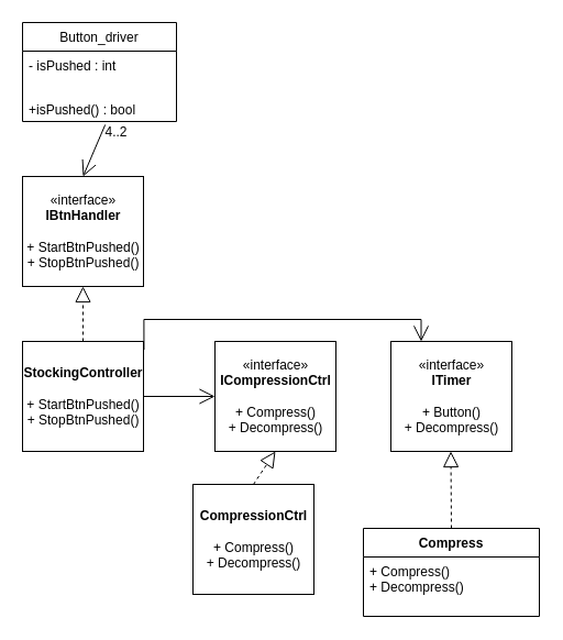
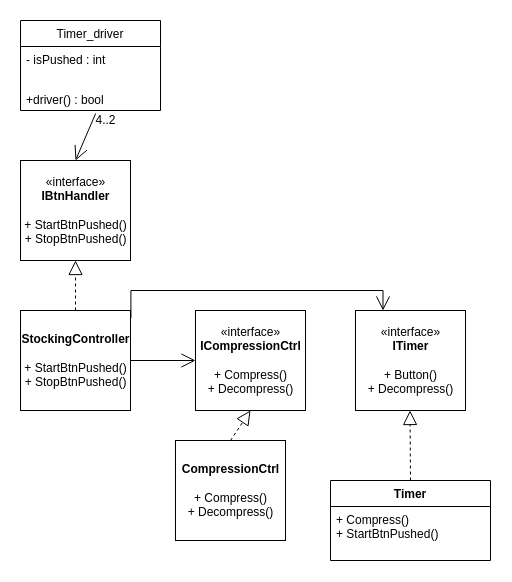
  <mxCell id="0" />
  <mxCell id="1" parent="0" />
  <mxCell id="2" value="«interface»&lt;br&gt;&lt;b&gt;IBtnHandler&lt;/b&gt;&lt;br&gt;&lt;br&gt;+ StartBtnPushed()&lt;br&gt;+ StopBtnPushed()" style="html=1;" parent="1" vertex="1"><mxGeometry x="20" y="160" width="110" height="100" as="geometry" /></mxCell>
  <mxCell id="3" value="&lt;b&gt;StockingController&lt;/b&gt;&lt;br&gt;&lt;br&gt;+ StartBtnPushed()&lt;br&gt;+ StopBtnPushed()" style="html=1;" parent="1" vertex="1"><mxGeometry x="20" y="310" width="110" height="100" as="geometry" /></mxCell>
  <mxCell id="4" value="«interface»&lt;br&gt;&lt;b&gt;ICompressionCtrl&lt;/b&gt;&lt;br&gt;&lt;br&gt;+ Compress()&lt;br&gt;+ Decompress()" style="html=1;" parent="1" vertex="1"><mxGeometry x="195" y="310" width="110" height="100" as="geometry" /></mxCell>
  <mxCell id="5" value="" style="endArrow=open;endFill=1;endSize=12;html=1;rounded=0;entryX=0;entryY=0.5;entryDx=0;entryDy=0;exitX=1;exitY=0.5;exitDx=0;exitDy=0;" parent="1" source="3" target="4" edge="1"><mxGeometry width="160" relative="1" as="geometry"><mxPoint x="65" y="550" as="sourcePoint" /><mxPoint x="225" y="550" as="targetPoint" /></mxGeometry></mxCell>
  <mxCell id="6" value="" style="endArrow=block;dashed=1;endFill=0;endSize=12;html=1;rounded=0;entryX=0.5;entryY=1;entryDx=0;entryDy=0;exitX=0.5;exitY=0;exitDx=0;exitDy=0;" parent="1" source="3" target="2" edge="1"><mxGeometry width="160" relative="1" as="geometry"><mxPoint x="95" y="520" as="sourcePoint" /><mxPoint x="255" y="520" as="targetPoint" /></mxGeometry></mxCell>
  <mxCell id="7" value="&lt;b&gt;CompressionCtrl&lt;/b&gt;&lt;br&gt;&lt;br&gt;+ Compress()&lt;br&gt;+ Decompress()" style="html=1;" parent="1" vertex="1"><mxGeometry x="175" y="440" width="110" height="100" as="geometry" /></mxCell>
  <mxCell id="8" value="" style="endArrow=block;dashed=1;endFill=0;endSize=12;html=1;rounded=0;entryX=0.5;entryY=1;entryDx=0;entryDy=0;exitX=0.5;exitY=0;exitDx=0;exitDy=0;" parent="1" source="7" target="4" edge="1"><mxGeometry width="160" relative="1" as="geometry"><mxPoint x="249.5" y="460" as="sourcePoint" /><mxPoint x="249.5" y="410" as="targetPoint" /></mxGeometry></mxCell>
- <mxCell id="9" value="Compress&#10;" style="swimlane;fontStyle=1;align=center;verticalAlign=top;childLayout=stackLayout;horizontal=1;startSize=26;horizontalStack=0;resizeParent=1;resizeParentMax=0;resizeLast=0;collapsible=1;marginBottom=0;" vertex="1" parent="1"><mxGeometry x="330" y="480" width="160" height="80" as="geometry" /></mxCell>
- <mxCell id="10" value="+ Compress()&#10;+ Decompress()" style="text;strokeColor=none;fillColor=none;align=left;verticalAlign=top;spacingLeft=4;spacingRight=4;overflow=hidden;rotatable=0;points=[[0,0.5],[1,0.5]];portConstraint=eastwest;" vertex="1" parent="9"><mxGeometry y="26" width="160" height="54" as="geometry" /></mxCell>
+ <mxCell id="9" value="Timer&#10;" style="swimlane;fontStyle=1;align=center;verticalAlign=top;childLayout=stackLayout;horizontal=1;startSize=26;horizontalStack=0;resizeParent=1;resizeParentMax=0;resizeLast=0;collapsible=1;marginBottom=0;" vertex="1" parent="1"><mxGeometry x="330" y="480" width="160" height="80" as="geometry" /></mxCell>
+ <mxCell id="10" value="+ Compress()&#10;+ StartBtnPushed()" style="text;strokeColor=none;fillColor=none;align=left;verticalAlign=top;spacingLeft=4;spacingRight=4;overflow=hidden;rotatable=0;points=[[0,0.5],[1,0.5]];portConstraint=eastwest;" vertex="1" parent="9"><mxGeometry y="26" width="160" height="54" as="geometry" /></mxCell>
  <mxCell id="11" value="" style="endArrow=open;endFill=1;endSize=12;html=1;rounded=0;exitX=0.537;exitY=1.077;exitDx=0;exitDy=0;entryX=0.5;entryY=0;entryDx=0;entryDy=0;exitPerimeter=0;" edge="1" parent="1" source="14" target="2"><mxGeometry width="160" relative="1" as="geometry"><mxPoint x="75" y="160" as="sourcePoint" /><mxPoint x="75" y="90" as="targetPoint" /></mxGeometry></mxCell>
- <mxCell id="12" value="Button_driver" style="swimlane;fontStyle=0;childLayout=stackLayout;horizontal=1;startSize=26;fillColor=none;horizontalStack=0;resizeParent=1;resizeParentMax=0;resizeLast=0;collapsible=1;marginBottom=0;" vertex="1" parent="1"><mxGeometry x="20" y="20" width="140" height="90" as="geometry" /></mxCell>
+ <mxCell id="12" value="Timer_driver" style="swimlane;fontStyle=0;childLayout=stackLayout;horizontal=1;startSize=26;fillColor=none;horizontalStack=0;resizeParent=1;resizeParentMax=0;resizeLast=0;collapsible=1;marginBottom=0;" vertex="1" parent="1"><mxGeometry x="20" y="20" width="140" height="90" as="geometry" /></mxCell>
  <mxCell id="13" value="- isPushed : int" style="text;strokeColor=none;fillColor=none;align=left;verticalAlign=top;spacingLeft=4;spacingRight=4;overflow=hidden;rotatable=0;points=[[0,0.5],[1,0.5]];portConstraint=eastwest;" vertex="1" parent="12"><mxGeometry y="26" width="140" height="26" as="geometry" /></mxCell>
- <mxCell id="14" value="&#10;+isPushed() : bool" style="text;strokeColor=none;fillColor=none;align=left;verticalAlign=top;spacingLeft=4;spacingRight=4;overflow=hidden;rotatable=0;points=[[0,0.5],[1,0.5]];portConstraint=eastwest;" vertex="1" parent="12"><mxGeometry y="52" width="140" height="38" as="geometry" /></mxCell>
+ <mxCell id="14" value="&#10;+driver() : bool" style="text;strokeColor=none;fillColor=none;align=left;verticalAlign=top;spacingLeft=4;spacingRight=4;overflow=hidden;rotatable=0;points=[[0,0.5],[1,0.5]];portConstraint=eastwest;" vertex="1" parent="12"><mxGeometry y="52" width="140" height="38" as="geometry" /></mxCell>
  <mxCell id="15" value="«interface»&lt;br&gt;&lt;b&gt;ITimer&lt;/b&gt;&lt;br&gt;&lt;br&gt;+ Button()&lt;br&gt;+ Decompress()" style="html=1;" vertex="1" parent="1"><mxGeometry x="355" y="310" width="110" height="100" as="geometry" /></mxCell>
  <mxCell id="16" value="" style="endArrow=open;endFill=1;endSize=12;html=1;rounded=0;entryX=0.25;entryY=0;entryDx=0;entryDy=0;exitX=1.004;exitY=0.076;exitDx=0;exitDy=0;exitPerimeter=0;edgeStyle=orthogonalEdgeStyle;" edge="1" parent="1" source="3" target="15"><mxGeometry width="160" relative="1" as="geometry"><mxPoint x="305" y="359.5" as="sourcePoint" /><mxPoint x="370" y="359.5" as="targetPoint" /><Array as="points"><mxPoint x="130" y="290" /><mxPoint x="383" y="290" /></Array></mxGeometry></mxCell>
  <mxCell id="17" value="" style="endArrow=block;dashed=1;endFill=0;endSize=12;html=1;rounded=0;entryX=0.5;entryY=1;entryDx=0;entryDy=0;exitX=0.5;exitY=0;exitDx=0;exitDy=0;" edge="1" parent="1" source="9"><mxGeometry width="160" relative="1" as="geometry"><mxPoint x="409.5" y="460" as="sourcePoint" /><mxPoint x="409.5" y="410" as="targetPoint" /></mxGeometry></mxCell>
  <mxCell id="18" value="4..2" style="text;html=1;align=center;verticalAlign=middle;resizable=0;points=[];autosize=1;strokeColor=none;fillColor=none;" vertex="1" parent="1"><mxGeometry x="85" y="105" width="40" height="30" as="geometry" /></mxCell>
